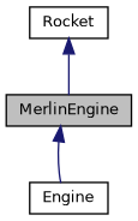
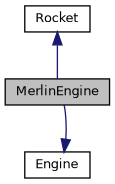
  digraph {
    node [color=black fillcolor=white fontname=Helvetica fontsize=10 shape=record style=filled]
    edge [color=midnightblue dir=back fontname=Helvetica fontsize=10 labelfontname=Helvetica labelfontsize=10 style=solid]
    n1 [fillcolor=grey75 fontcolor=black height=0.2 label=MerlinEngine width=0.4]
    n2 [height=0.2 label=Engine width=0.4]
    n3 [height=0.2 label=Rocket width=0.4]
-   n1 -> n2
+   n2 -> n1
    n3 -> n1
  }
